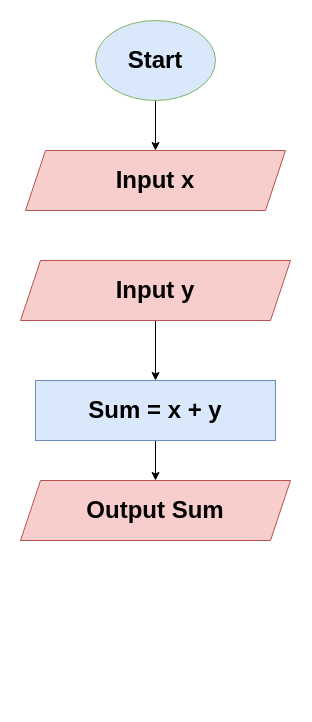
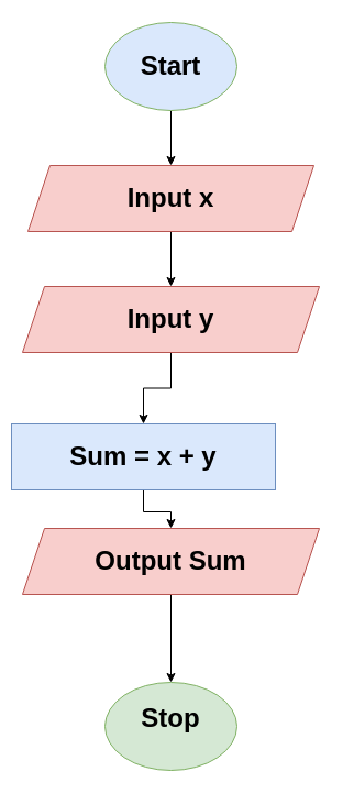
  <mxCell id="0" />
  <mxCell id="1" parent="0" />
  <mxCell id="2" value="" style="edgeStyle=orthogonalEdgeStyle;rounded=0;orthogonalLoop=1;jettySize=auto;html=1;" parent="1" source="3" target="5" edge="1"><mxGeometry relative="1" as="geometry" /></mxCell>
  <mxCell id="3" value="&lt;h1&gt;Start&lt;/h1&gt;" style="ellipse;whiteSpace=wrap;html=1;fillColor=#dae8fc;strokeColor=#82b366;" parent="1" vertex="1"><mxGeometry x="95" y="20" width="120" height="80" as="geometry" /></mxCell>
+ <mxCell id="4" value="" style="edgeStyle=orthogonalEdgeStyle;rounded=0;orthogonalLoop=1;jettySize=auto;html=1;" parent="1" source="5" target="7" edge="1"><mxGeometry relative="1" as="geometry" /></mxCell>
  <mxCell id="5" value="&lt;h1&gt;Input x&lt;/h1&gt;" style="shape=parallelogram;perimeter=parallelogramPerimeter;whiteSpace=wrap;html=1;fixedSize=1;fillColor=#f8cecc;strokeColor=#b85450;" parent="1" vertex="1"><mxGeometry x="25" y="150" width="260" height="60" as="geometry" /></mxCell>
  <mxCell id="6" value="" style="edgeStyle=orthogonalEdgeStyle;rounded=0;orthogonalLoop=1;jettySize=auto;html=1;" parent="1" source="7" target="9" edge="1"><mxGeometry relative="1" as="geometry" /></mxCell>
  <mxCell id="7" value="&lt;h1&gt;Input y&lt;/h1&gt;" style="shape=parallelogram;perimeter=parallelogramPerimeter;whiteSpace=wrap;html=1;fixedSize=1;fillColor=#f8cecc;strokeColor=#b85450;" parent="1" vertex="1"><mxGeometry x="20" y="260" width="270" height="60" as="geometry" /></mxCell>
  <mxCell id="8" value="" style="edgeStyle=orthogonalEdgeStyle;rounded=0;orthogonalLoop=1;jettySize=auto;html=1;" parent="1" source="9" target="11" edge="1"><mxGeometry relative="1" as="geometry" /></mxCell>
- <mxCell id="9" value="&lt;h1&gt;Sum = x + y&lt;/h1&gt;" style="whiteSpace=wrap;html=1;fillColor=#dae8fc;strokeColor=#6c8ebf;" parent="1" vertex="1"><mxGeometry x="35" y="380" width="240" height="60" as="geometry" /></mxCell>
+ <mxCell id="9" value="&lt;h1&gt;Sum = x + y&lt;/h1&gt;" style="whiteSpace=wrap;html=1;fillColor=#dae8fc;strokeColor=#6c8ebf;" parent="1" vertex="1"><mxGeometry x="10" y="385" width="240" height="60" as="geometry" /></mxCell>
+ <mxCell id="10" value="" style="edgeStyle=orthogonalEdgeStyle;rounded=0;orthogonalLoop=1;jettySize=auto;html=1;" parent="1" source="11" target="12" edge="1"><mxGeometry relative="1" as="geometry" /></mxCell>
  <mxCell id="11" value="&lt;h1&gt;Output Sum&lt;/h1&gt;" style="shape=parallelogram;perimeter=parallelogramPerimeter;whiteSpace=wrap;html=1;fixedSize=1;fillColor=#f8cecc;strokeColor=#b85450;" parent="1" vertex="1"><mxGeometry x="20" y="480" width="270" height="60" as="geometry" /></mxCell>
+ <mxCell id="12" value="&lt;h1&gt;Stop&lt;/h1&gt;&lt;div&gt;&lt;br&gt;&lt;/div&gt;" style="ellipse;whiteSpace=wrap;html=1;fillColor=#d5e8d4;strokeColor=#82b366;" parent="1" vertex="1"><mxGeometry x="95" y="620" width="120" height="80" as="geometry" /></mxCell>
